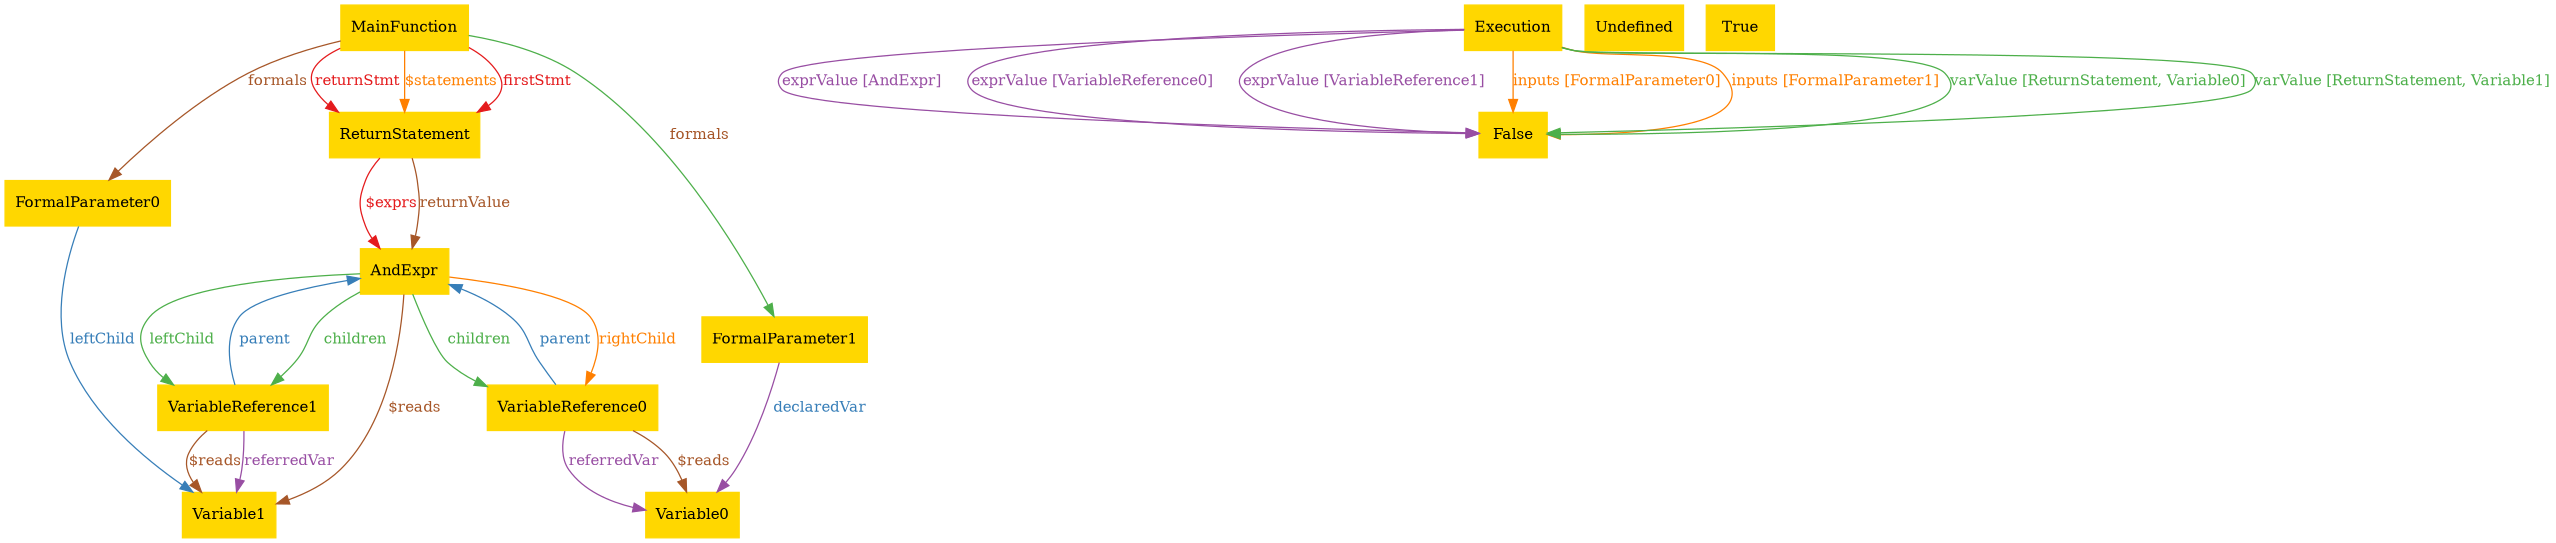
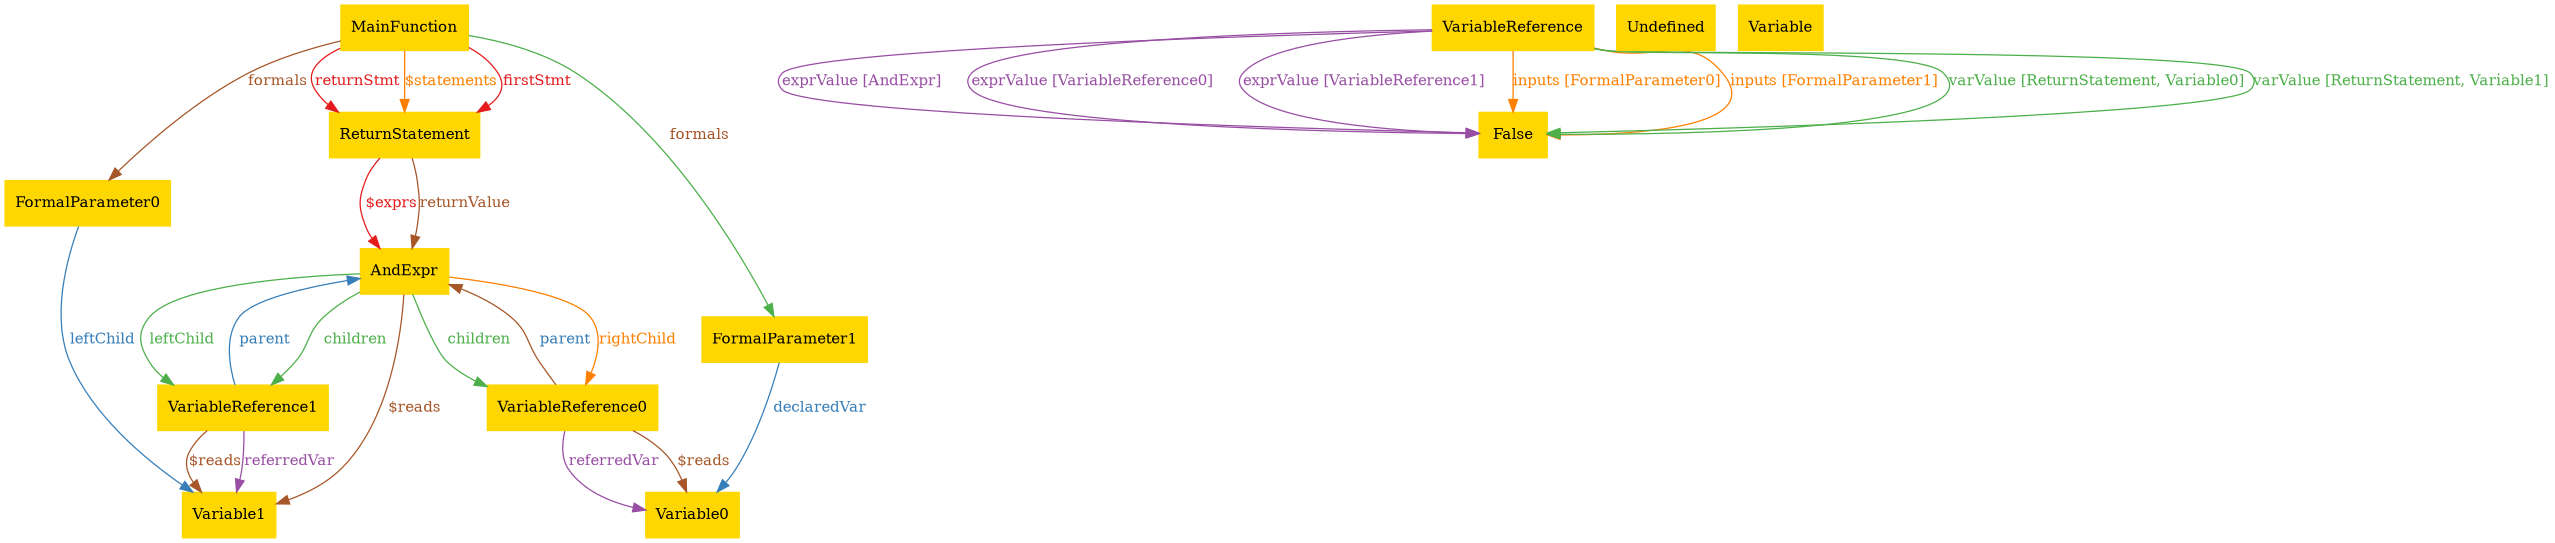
  digraph {
    fontsize=12
    rankdir=TB
    node [color="#ffd700" fontcolor="#000000" fontsize=12 shape=box style="filled, solid"]
    edge [color="#4daf4a" dir=forward fontcolor="#a65628" fontsize=12 style=solid uuid="<MainFunction, ReturnStatement>" weight=1]
    n1 [label=ReturnStatement uuid=ReturnStatement]
    n2 [label=AndExpr uuid=AndExpr]
    n3 [label=Variable1 uuid=Variable1]
    n4 [label=VariableReference0 uuid=VariableReference0]
    n5 [label=VariableReference1 uuid=VariableReference1]
    n6 [label=Variable0 uuid=Variable0]
    n7 [label=MainFunction uuid=MainFunction]
    n8 [label=FormalParameter0 uuid=FormalParameter0]
    n9 [label=FormalParameter1 uuid=FormalParameter1]
-   n10 [label=Execution uuid=Execution]
+   n10 [label=VariableReference uuid=Execution]
    n11 [label=False uuid=False]
    n12 [label=Undefined uuid=Undefined]
-   n13 [label=True uuid=True]
+   n13 [label=Variable uuid=True]
    n1 -> n2 [color="#e41a1c" fontcolor="#e41a1c" label="$exprs" uuid="<ReturnStatement, AndExpr>"]
    n1 -> n2 [color="#a65628" label=returnValue uuid="<ReturnStatement, AndExpr>"]
    n2 -> n3 [color="#a65628" label="$reads" uuid="<AndExpr, Variable1>"]
    n2 -> n4 [fontcolor="#4daf4a" label=children uuid="<AndExpr, VariableReference0>"]
-   n2 -> n4 [color="#377eb8" dir=back fontcolor="#377eb8" label=parent uuid="<VariableReference0, AndExpr>"]
+   n2 -> n4 [color="#a65628" dir=back fontcolor="#377eb8" label=parent uuid="<VariableReference0, AndExpr>"]
    n2 -> n4 [color="#ff7f00" fontcolor="#ff7f00" label=rightChild uuid="<AndExpr, VariableReference0>"]
    n2 -> n5 [fontcolor="#4daf4a" label=children uuid="<AndExpr, VariableReference1>"]
    n2 -> n5 [fontcolor="#4daf4a" label=leftChild uuid="<AndExpr, VariableReference1>"]
    n2 -> n5 [color="#377eb8" dir=back fontcolor="#377eb8" label=parent uuid="<VariableReference1, AndExpr>"]
    n4 -> n6 [color="#a65628" label="$reads" uuid="<VariableReference0, Variable0>"]
    n4 -> n6 [color="#984ea3" fontcolor="#984ea3" label=referredVar uuid="<VariableReference0, Variable0>"]
    n5 -> n3 [color="#a65628" label="$reads" uuid="<VariableReference1, Variable1>"]
    n5 -> n3 [color="#984ea3" fontcolor="#984ea3" label=referredVar uuid="<VariableReference1, Variable1>"]
    n7 -> n1 [color="#ff7f00" fontcolor="#ff7f00" label="$statements"]
    n7 -> n1 [color="#e41a1c" fontcolor="#e41a1c" label=firstStmt]
    n7 -> n1 [color="#e41a1c" fontcolor="#e41a1c" label=returnStmt]
    n7 -> n8 [color="#a65628" label=formals uuid="<MainFunction, FormalParameter0>"]
    n7 -> n9 [label=formals uuid="<MainFunction, FormalParameter1>"]
    n8 -> n3 [color="#377eb8" fontcolor="#377eb8" label=leftChild uuid="<FormalParameter0, Variable1>"]
-   n9 -> n6 [color="#984ea3" fontcolor="#377eb8" label=declaredVar uuid="<FormalParameter1, Variable0>"]
+   n9 -> n6 [color="#377eb8" fontcolor="#377eb8" label=declaredVar uuid="<FormalParameter1, Variable0>"]
    n10 -> n11 [color="#984ea3" fontcolor="#984ea3" label="exprValue [AndExpr]" uuid="<Execution, AndExpr, False>"]
    n10 -> n11 [color="#984ea3" fontcolor="#984ea3" label="exprValue [VariableReference0]" uuid="<Execution, VariableReference0, False>"]
    n10 -> n11 [color="#984ea3" fontcolor="#984ea3" label="exprValue [VariableReference1]" uuid="<Execution, VariableReference1, False>"]
    n10 -> n11 [color="#ff7f00" fontcolor="#ff7f00" label="inputs [FormalParameter0]" uuid="<Execution, FormalParameter0, False>"]
    n10 -> n11 [color="#ff7f00" fontcolor="#ff7f00" label="inputs [FormalParameter1]" uuid="<Execution, FormalParameter1, False>"]
    n10 -> n11 [fontcolor="#4daf4a" label="varValue [ReturnStatement, Variable0]" uuid="<Execution, ReturnStatement, Variable0, False>"]
    n10 -> n11 [fontcolor="#4daf4a" label="varValue [ReturnStatement, Variable1]" uuid="<Execution, ReturnStatement, Variable1, False>"]
  }
